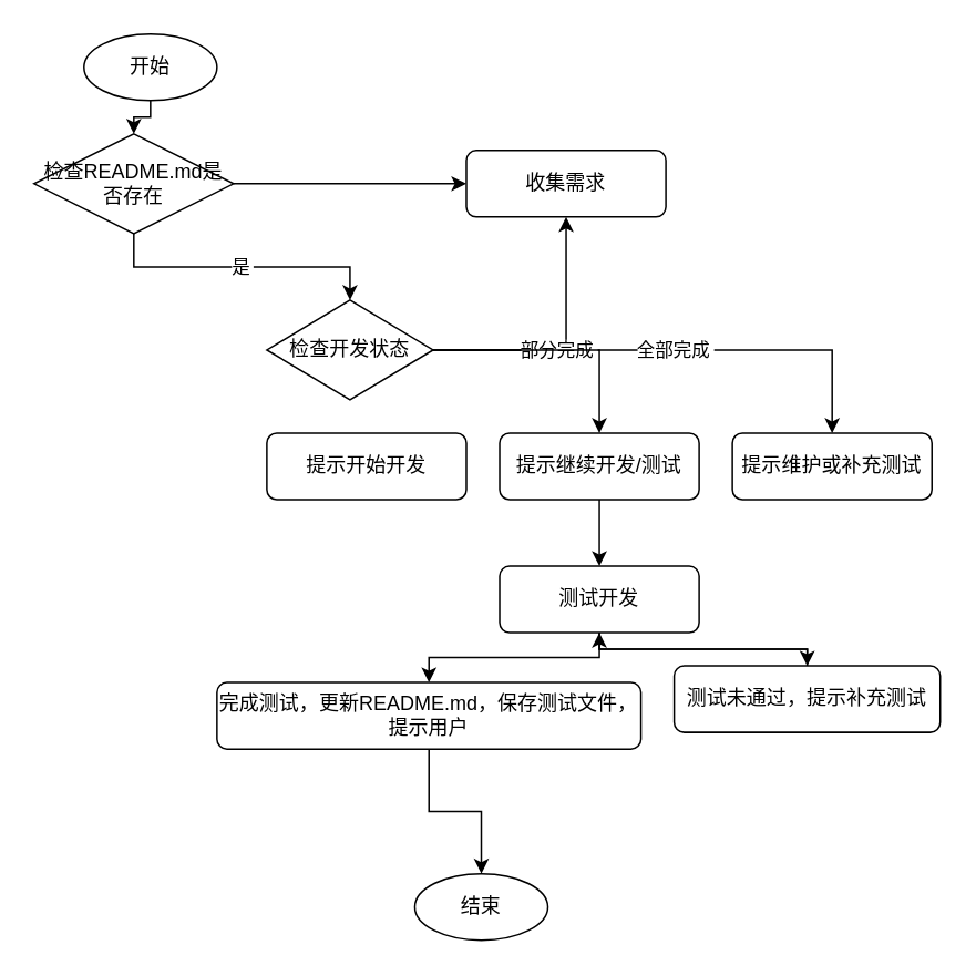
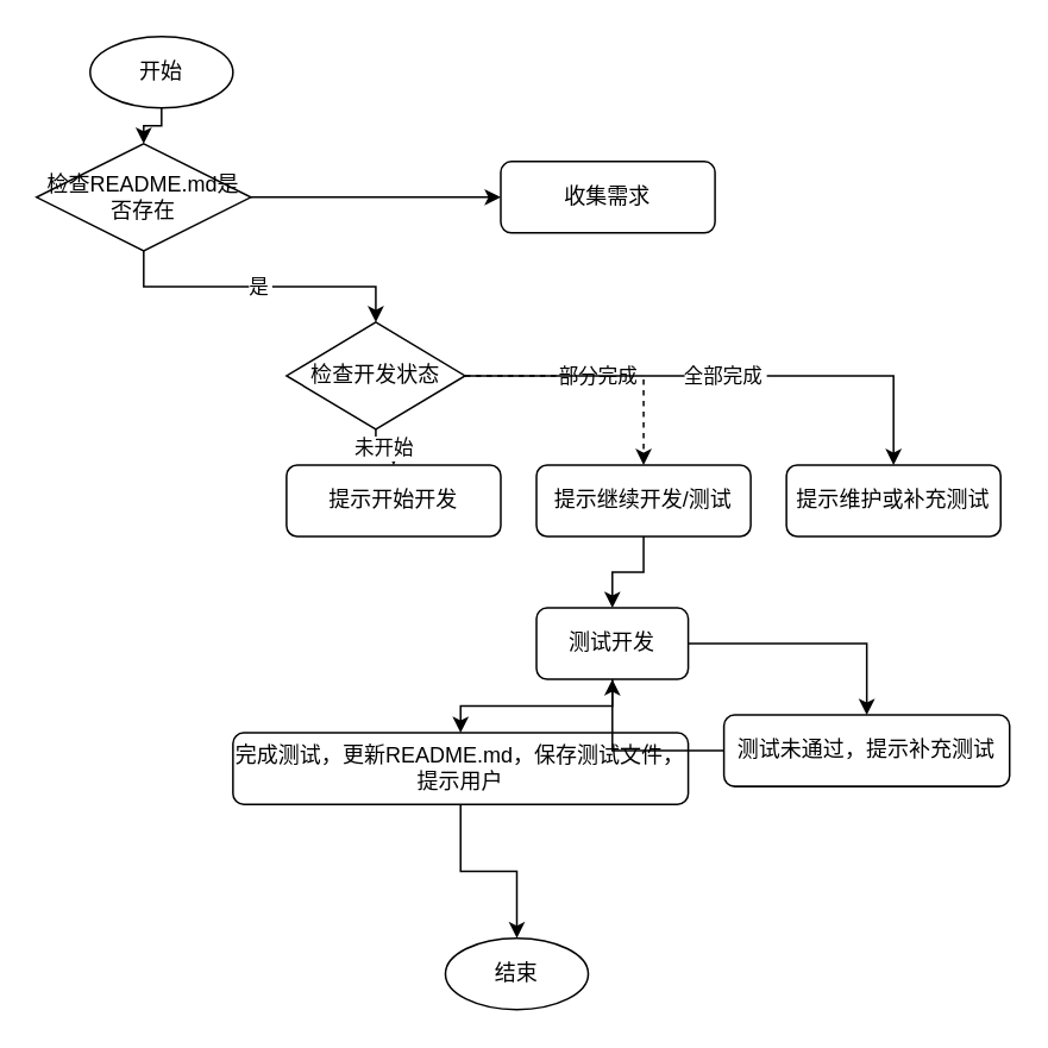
  <mxCell id="0" />
  <mxCell id="1" parent="0" />
  <mxCell id="2" value="开始" style="ellipse;whiteSpace=wrap;html=1;aspect=fixed;" parent="1" vertex="1"><mxGeometry x="50" y="20" width="80" height="40" as="geometry" /></mxCell>
  <mxCell id="3" value="检查README.md是否存在" style="rhombus;whiteSpace=wrap;html=1;" parent="1" vertex="1"><mxGeometry x="20" y="80" width="120" height="60" as="geometry" /></mxCell>
  <mxCell id="4" value="收集需求" style="rounded=1;whiteSpace=wrap;html=1;" parent="1" vertex="1"><mxGeometry x="280" y="90" width="120" height="40" as="geometry" /></mxCell>
  <mxCell id="5" value="检查开发状态" style="rhombus;whiteSpace=wrap;html=1;" parent="1" vertex="1"><mxGeometry x="160" y="180" width="100" height="60" as="geometry" /></mxCell>
  <mxCell id="6" value="提示开始开发" style="rounded=1;whiteSpace=wrap;html=1;" parent="1" vertex="1"><mxGeometry x="160" y="260" width="120" height="40" as="geometry" /></mxCell>
  <mxCell id="7" value="提示继续开发/测试" style="rounded=1;whiteSpace=wrap;html=1;" parent="1" vertex="1"><mxGeometry x="300" y="260" width="120" height="40" as="geometry" /></mxCell>
  <mxCell id="8" value="提示维护或补充测试" style="rounded=1;whiteSpace=wrap;html=1;" parent="1" vertex="1"><mxGeometry x="440" y="260" width="120" height="40" as="geometry" /></mxCell>
- <mxCell id="9" value="测试开发" style="rounded=1;whiteSpace=wrap;html=1;" parent="1" vertex="1"><mxGeometry x="300" y="340" width="120" height="40" as="geometry" /></mxCell>
+ <mxCell id="9" value="测试开发" style="rounded=1;whiteSpace=wrap;html=1;" parent="1" vertex="1"><mxGeometry x="300" y="340" width="85" height="40" as="geometry" /></mxCell>
  <mxCell id="10" value="完成测试，更新README.md，保存测试文件，提示用户" style="rounded=1;whiteSpace=wrap;html=1;" parent="1" vertex="1"><mxGeometry x="130" y="410" width="255" height="40" as="geometry" /></mxCell>
  <mxCell id="11" value="测试未通过，提示补充测试" style="rounded=1;whiteSpace=wrap;html=1;" parent="1" vertex="1"><mxGeometry x="405" y="400" width="160" height="40" as="geometry" /></mxCell>
  <mxCell id="12" value="结束" style="ellipse;whiteSpace=wrap;html=1;aspect=fixed;" parent="1" vertex="1"><mxGeometry x="249" y="525" width="80" height="40" as="geometry" /></mxCell>
  <mxCell id="13" style="edgeStyle=orthogonalEdgeStyle;rounded=0;orthogonalLoop=1;" parent="1" source="2" target="3" edge="1"><mxGeometry relative="1" as="geometry" /></mxCell>
  <mxCell id="14" style="edgeStyle=orthogonalEdgeStyle;rounded=0;orthogonalLoop=1;" parent="1" source="3" target="4" edge="1"><mxGeometry relative="1" as="geometry"><mxPoint x="20" y="140" as="targetPoint" /></mxGeometry></mxCell>
  <mxCell id="15" value="是" style="edgeStyle=orthogonalEdgeStyle;rounded=0;orthogonalLoop=1;exitX=0.5;exitY=1;exitDx=0;exitDy=0;entryX=0.5;entryY=0;entryDx=0;entryDy=0;" parent="1" source="3" target="5" edge="1"><mxGeometry relative="1" as="geometry"><mxPoint x="70" y="150" as="sourcePoint" /><mxPoint x="150" y="220" as="targetPoint" /></mxGeometry></mxCell>
- <mxCell id="16" value="未开始" style="edgeStyle=orthogonalEdgeStyle;rounded=0;orthogonalLoop=1;" parent="1" source="5" target="4" edge="1"><mxGeometry relative="1" as="geometry" /></mxCell>
- <mxCell id="17" value="部分完成" style="edgeStyle=orthogonalEdgeStyle;rounded=0;orthogonalLoop=1;" parent="1" source="5" target="7" edge="1"><mxGeometry relative="1" as="geometry" /></mxCell>
+ <mxCell id="16" value="未开始" style="edgeStyle=orthogonalEdgeStyle;rounded=0;orthogonalLoop=1;" parent="1" source="5" target="6" edge="1"><mxGeometry relative="1" as="geometry" /></mxCell>
+ <mxCell id="17" value="部分完成" style="edgeStyle=orthogonalEdgeStyle;rounded=0;orthogonalLoop=1;dashed=1;" parent="1" source="5" target="7" edge="1"><mxGeometry relative="1" as="geometry" /></mxCell>
  <mxCell id="18" value="全部完成" style="edgeStyle=orthogonalEdgeStyle;rounded=0;orthogonalLoop=1;" parent="1" source="5" target="8" edge="1"><mxGeometry relative="1" as="geometry" /></mxCell>
  <mxCell id="19" style="edgeStyle=orthogonalEdgeStyle;rounded=0;orthogonalLoop=1;" parent="1" source="7" target="9" edge="1"><mxGeometry relative="1" as="geometry" /></mxCell>
  <mxCell id="20" style="edgeStyle=orthogonalEdgeStyle;rounded=0;orthogonalLoop=1;" parent="1" source="9" target="10" edge="1"><mxGeometry relative="1" as="geometry" /></mxCell>
  <mxCell id="21" style="edgeStyle=orthogonalEdgeStyle;rounded=0;orthogonalLoop=1;" parent="1" source="9" target="11" edge="1"><mxGeometry relative="1" as="geometry" /></mxCell>
  <mxCell id="22" style="edgeStyle=orthogonalEdgeStyle;rounded=0;orthogonalLoop=1;" parent="1" source="10" target="12" edge="1"><mxGeometry relative="1" as="geometry" /></mxCell>
  <mxCell id="23" style="edgeStyle=orthogonalEdgeStyle;rounded=0;orthogonalLoop=1;" parent="1" source="11" target="9" edge="1"><mxGeometry relative="1" as="geometry" /></mxCell>
